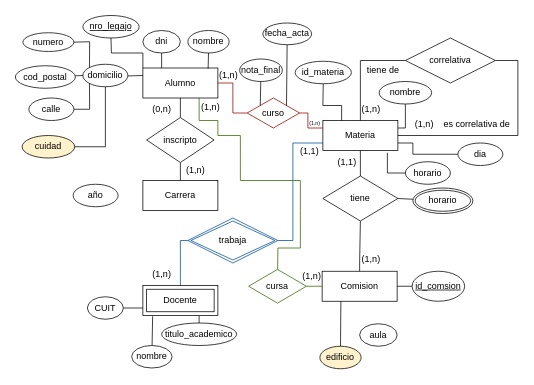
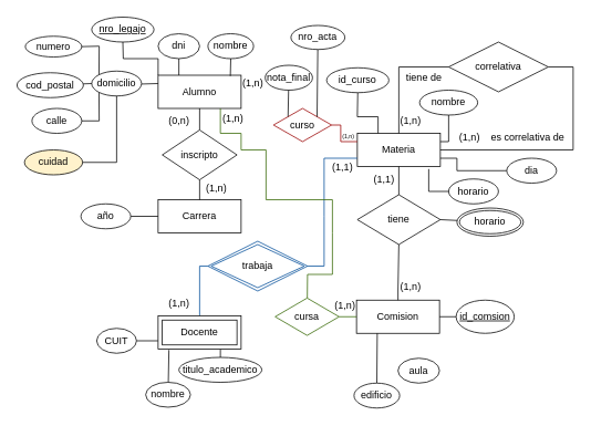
  <mxCell id="0" />
  <mxCell id="1" parent="0" />
  <mxCell id="2" value="Alumno" style="whiteSpace=wrap;html=1;align=center;" vertex="1" parent="1"><mxGeometry x="190" y="90" width="100" height="40" as="geometry" /></mxCell>
  <mxCell id="3" value="Carrera" style="whiteSpace=wrap;html=1;align=center;" vertex="1" parent="1"><mxGeometry x="190" y="240" width="100" height="40" as="geometry" /></mxCell>
  <mxCell id="4" value="Materia" style="whiteSpace=wrap;html=1;align=center;" vertex="1" parent="1"><mxGeometry x="430" y="160" width="100" height="40" as="geometry" /></mxCell>
  <mxCell id="5" value="Comision" style="whiteSpace=wrap;html=1;align=center;" vertex="1" parent="1"><mxGeometry x="429" y="361" width="100" height="40" as="geometry" /></mxCell>
  <mxCell id="6" value="tiene" style="shape=rhombus;perimeter=rhombusPerimeter;whiteSpace=wrap;html=1;align=center;" vertex="1" parent="1"><mxGeometry x="430" y="234" width="100" height="60" as="geometry" /></mxCell>
  <mxCell id="7" value="" style="endArrow=none;html=1;rounded=0;exitX=0.5;exitY=0;exitDx=0;exitDy=0;entryX=0.5;entryY=1;entryDx=0;entryDy=0;" edge="1" parent="1" source="6" target="4"><mxGeometry relative="1" as="geometry"><mxPoint x="260" y="230" as="sourcePoint" /><mxPoint x="420" y="230" as="targetPoint" /></mxGeometry></mxCell>
  <mxCell id="8" value="(1,1)" style="text;html=1;align=center;verticalAlign=middle;resizable=0;points=[];autosize=1;strokeColor=none;fillColor=none;" vertex="1" parent="1"><mxGeometry x="437" y="201" width="50" height="30" as="geometry" /></mxCell>
  <mxCell id="9" value="" style="endArrow=none;html=1;rounded=0;exitX=0.5;exitY=0;exitDx=0;exitDy=0;entryX=0.5;entryY=1;entryDx=0;entryDy=0;" edge="1" parent="1" source="5" target="6"><mxGeometry relative="1" as="geometry"><mxPoint x="259" y="271" as="sourcePoint" /><mxPoint x="479" y="335" as="targetPoint" /><Array as="points"><mxPoint x="479" y="350" /></Array></mxGeometry></mxCell>
  <mxCell id="10" value="(1,n)" style="text;html=1;align=center;verticalAlign=middle;resizable=0;points=[];autosize=1;strokeColor=none;fillColor=none;" vertex="1" parent="1"><mxGeometry x="469" y="330" width="50" height="30" as="geometry" /></mxCell>
  <mxCell id="11" value="dni" style="ellipse;whiteSpace=wrap;html=1;align=center;" vertex="1" parent="1"><mxGeometry x="190" y="40" width="50" height="30" as="geometry" /></mxCell>
  <mxCell id="12" value="" style="endArrow=none;html=1;rounded=0;exitX=0.25;exitY=0;exitDx=0;exitDy=0;entryX=0.5;entryY=1;entryDx=0;entryDy=0;" edge="1" parent="1" source="2" target="11"><mxGeometry relative="1" as="geometry"><mxPoint x="260" y="230" as="sourcePoint" /><mxPoint x="420" y="230" as="targetPoint" /></mxGeometry></mxCell>
  <mxCell id="13" value="" style="endArrow=none;html=1;rounded=0;exitX=0.87;exitY=0.025;exitDx=0;exitDy=0;exitPerimeter=0;" edge="1" parent="1" source="2" target="14"><mxGeometry relative="1" as="geometry"><mxPoint x="260" y="230" as="sourcePoint" /><mxPoint x="265" y="70" as="targetPoint" /></mxGeometry></mxCell>
  <mxCell id="14" value="nombre" style="ellipse;whiteSpace=wrap;html=1;align=center;" vertex="1" parent="1"><mxGeometry x="250" y="40" width="55" height="30" as="geometry" /></mxCell>
  <mxCell id="15" value="nro_legajo" style="ellipse;whiteSpace=wrap;html=1;align=center;fontStyle=4" vertex="1" parent="1"><mxGeometry x="110" y="20" width="75" height="30" as="geometry" /></mxCell>
  <mxCell id="16" value="" style="endArrow=none;html=1;rounded=0;exitX=0;exitY=0.25;exitDx=0;exitDy=0;" edge="1" parent="1" source="2" target="17"><mxGeometry relative="1" as="geometry"><mxPoint x="260" y="230" as="sourcePoint" /><mxPoint x="120" y="100" as="targetPoint" /></mxGeometry></mxCell>
  <mxCell id="17" value="domicilio" style="ellipse;whiteSpace=wrap;html=1;align=center;" vertex="1" parent="1"><mxGeometry x="110" y="85" width="60" height="30" as="geometry" /></mxCell>
  <mxCell id="18" value="" style="endArrow=none;html=1;rounded=0;exitX=0;exitY=1;exitDx=0;exitDy=0;" edge="1" parent="1" source="17" target="19"><mxGeometry relative="1" as="geometry"><mxPoint x="60" y="230" as="sourcePoint" /><mxPoint x="70" y="140" as="targetPoint" /><Array as="points"><mxPoint x="119" y="145" /></Array></mxGeometry></mxCell>
  <mxCell id="19" value="calle" style="ellipse;whiteSpace=wrap;html=1;align=center;" vertex="1" parent="1"><mxGeometry x="38" y="130" width="60" height="30" as="geometry" /></mxCell>
  <mxCell id="20" value="numero" style="ellipse;whiteSpace=wrap;html=1;align=center;" vertex="1" parent="1"><mxGeometry y="43" width="68" height="25" as="geometry" x="30" /></mxCell>
  <mxCell id="21" value="" style="endArrow=none;html=1;rounded=0;exitX=0;exitY=0;exitDx=0;exitDy=0;entryX=1;entryY=0.5;entryDx=0;entryDy=0;" edge="1" parent="1" source="17" target="20"><mxGeometry relative="1" as="geometry"><mxPoint x="60" y="230" as="sourcePoint" /><mxPoint x="119" y="60" as="targetPoint" /><Array as="points"><mxPoint x="119" y="55" /></Array></mxGeometry></mxCell>
  <mxCell id="22" value="" style="endArrow=none;html=1;rounded=0;exitX=0;exitY=0.5;exitDx=0;exitDy=0;" edge="1" parent="1" source="17" target="23"><mxGeometry relative="1" as="geometry"><mxPoint x="60" y="230" as="sourcePoint" /><mxPoint x="50" y="100" as="targetPoint" /></mxGeometry></mxCell>
  <mxCell id="23" value="cod_postal" style="ellipse;whiteSpace=wrap;html=1;align=center;" vertex="1" parent="1"><mxGeometry x="20" y="87" width="80" height="30" as="geometry" /></mxCell>
  <mxCell id="24" value="cuidad" style="ellipse;whiteSpace=wrap;html=1;align=center;fillColor=#fff2cc;" vertex="1" parent="1"><mxGeometry x="29" y="180" width="70" height="30" as="geometry" /></mxCell>
  <mxCell id="25" value="" style="endArrow=none;html=1;rounded=0;exitX=1;exitY=0.5;exitDx=0;exitDy=0;entryX=0.5;entryY=1;entryDx=0;entryDy=0;" edge="1" parent="1" source="24" target="17"><mxGeometry relative="1" as="geometry"><mxPoint x="60" y="230" as="sourcePoint" /><mxPoint x="220" y="230" as="targetPoint" /><Array as="points"><mxPoint x="140" y="195" /></Array></mxGeometry></mxCell>
  <mxCell id="26" value="" style="endArrow=none;html=1;rounded=0;exitX=0.5;exitY=1;exitDx=0;exitDy=0;" edge="1" parent="1" source="2" target="27"><mxGeometry relative="1" as="geometry"><mxPoint x="60" y="230" as="sourcePoint" /><mxPoint x="240" y="180" as="targetPoint" /></mxGeometry></mxCell>
  <mxCell id="27" value="inscripto" style="shape=rhombus;perimeter=rhombusPerimeter;whiteSpace=wrap;html=1;align=center;" vertex="1" parent="1"><mxGeometry x="195" y="156" width="90" height="60" as="geometry" /></mxCell>
  <mxCell id="28" value="" style="endArrow=none;html=1;rounded=0;exitX=0.5;exitY=1;exitDx=0;exitDy=0;entryX=0.5;entryY=0;entryDx=0;entryDy=0;" edge="1" parent="1" source="27" target="3"><mxGeometry relative="1" as="geometry"><mxPoint x="250" y="220" as="sourcePoint" /><mxPoint x="220" y="230" as="targetPoint" /></mxGeometry></mxCell>
+ <mxCell id="29" value="" style="endArrow=none;html=1;rounded=0;entryX=0;entryY=0.5;entryDx=0;entryDy=0;exitX=1;exitY=0.5;exitDx=0;exitDy=0;" edge="1" parent="1" source="30" target="3"><mxGeometry relative="1" as="geometry"><mxPoint x="120" y="260" as="sourcePoint" /><mxPoint x="220" y="230" as="targetPoint" /></mxGeometry></mxCell>
  <mxCell id="30" value="año" style="ellipse;whiteSpace=wrap;html=1;align=center;" vertex="1" parent="1"><mxGeometry x="97" y="245" width="60" height="30" as="geometry" /></mxCell>
  <mxCell id="31" value="" style="endArrow=none;html=1;rounded=0;exitX=0.25;exitY=0;exitDx=0;exitDy=0;" edge="1" parent="1" source="4" target="32"><mxGeometry relative="1" as="geometry"><mxPoint x="230" y="230" as="sourcePoint" /><mxPoint x="455" y="120" as="targetPoint" /><Array as="points"><mxPoint x="455" y="140" /><mxPoint x="430" y="140" /></Array></mxGeometry></mxCell>
- <mxCell id="32" value="id_materia" style="ellipse;whiteSpace=wrap;html=1;align=center;" vertex="1" parent="1"><mxGeometry x="393" y="81" width="75" height="30" as="geometry" /></mxCell>
+ <mxCell id="32" value="id_curso" style="ellipse;whiteSpace=wrap;html=1;align=center;" vertex="1" parent="1"><mxGeometry x="393" y="81" width="75" height="30" as="geometry" /></mxCell>
  <mxCell id="33" value="nombre" style="ellipse;whiteSpace=wrap;html=1;align=center;" vertex="1" parent="1"><mxGeometry x="505" y="108" width="70" height="30" as="geometry" /></mxCell>
  <mxCell id="34" value="" style="endArrow=none;html=1;rounded=0;exitX=1;exitY=0.25;exitDx=0;exitDy=0;entryX=0.5;entryY=1;entryDx=0;entryDy=0;" edge="1" parent="1" source="4" target="33"><mxGeometry relative="1" as="geometry"><mxPoint x="390" y="230" as="sourcePoint" /><mxPoint x="550" y="230" as="targetPoint" /><Array as="points"><mxPoint x="540" y="170" /></Array></mxGeometry></mxCell>
  <mxCell id="35" value="" style="endArrow=none;html=1;rounded=0;exitX=1;exitY=0.75;exitDx=0;exitDy=0;" edge="1" parent="1" source="4" target="36"><mxGeometry relative="1" as="geometry"><mxPoint x="560" y="210" as="sourcePoint" /><mxPoint x="590" y="180" as="targetPoint" /><Array as="points"><mxPoint x="550" y="190" /><mxPoint x="550" y="205" /></Array></mxGeometry></mxCell>
  <mxCell id="36" value="dia" style="ellipse;whiteSpace=wrap;html=1;align=center;" vertex="1" parent="1"><mxGeometry x="610" y="190" width="60" height="30" as="geometry" /></mxCell>
  <mxCell id="37" value="" style="endArrow=none;html=1;rounded=0;exitX=0.86;exitY=1.075;exitDx=0;exitDy=0;exitPerimeter=0;" edge="1" parent="1" source="4" target="38"><mxGeometry relative="1" as="geometry"><mxPoint x="390" y="230" as="sourcePoint" /><mxPoint x="550" y="230" as="targetPoint" /><Array as="points"><mxPoint x="516" y="230" /></Array></mxGeometry></mxCell>
  <mxCell id="38" value="horario" style="ellipse;whiteSpace=wrap;html=1;align=center;" vertex="1" parent="1"><mxGeometry x="540" y="215" width="60" height="30" as="geometry" /></mxCell>
  <mxCell id="39" value="" style="endArrow=none;html=1;rounded=0;exitX=0;exitY=0.75;exitDx=0;exitDy=0;entryX=1;entryY=0.5;entryDx=0;entryDy=0;" edge="1" parent="1" target="40"><mxGeometry relative="1" as="geometry"><mxPoint x="190" y="410" as="sourcePoint" /><mxPoint x="150" y="410" as="targetPoint" /></mxGeometry></mxCell>
  <mxCell id="40" value="CUIT" style="ellipse;whiteSpace=wrap;html=1;align=center;" vertex="1" parent="1"><mxGeometry x="116" y="395" width="48" height="30" as="geometry" /></mxCell>
  <mxCell id="41" value="" style="endArrow=none;html=1;rounded=0;exitX=0.13;exitY=1.025;exitDx=0;exitDy=0;exitPerimeter=0;" edge="1" parent="1" target="42"><mxGeometry relative="1" as="geometry"><mxPoint x="203" y="421" as="sourcePoint" /><mxPoint x="200" y="481" as="targetPoint" /></mxGeometry></mxCell>
  <mxCell id="42" value="nombre" style="ellipse;whiteSpace=wrap;html=1;align=center;" vertex="1" parent="1"><mxGeometry x="175" y="460" width="54" height="30" as="geometry" /></mxCell>
  <mxCell id="43" value="" style="endArrow=none;html=1;rounded=0;exitX=0.75;exitY=1;exitDx=0;exitDy=0;" edge="1" parent="1" target="44"><mxGeometry relative="1" as="geometry"><mxPoint x="265" y="420" as="sourcePoint" /><mxPoint x="265" y="450" as="targetPoint" /></mxGeometry></mxCell>
  <mxCell id="44" value="titulo_academico" style="ellipse;whiteSpace=wrap;html=1;align=center;" vertex="1" parent="1"><mxGeometry x="215" y="430" width="100" height="30" as="geometry" /></mxCell>
  <mxCell id="45" value="" style="endArrow=none;html=1;rounded=0;exitX=0.5;exitY=0;exitDx=0;exitDy=0;entryX=0;entryY=0.5;entryDx=0;entryDy=0;" edge="1" parent="1" source="4" target="46"><mxGeometry relative="1" as="geometry"><mxPoint x="430" y="170" as="sourcePoint" /><mxPoint x="600" y="80" as="targetPoint" /><Array as="points"><mxPoint x="480" y="80" /></Array></mxGeometry></mxCell>
  <mxCell id="46" value="correlativa" style="shape=rhombus;perimeter=rhombusPerimeter;whiteSpace=wrap;html=1;align=center;" vertex="1" parent="1"><mxGeometry x="540" y="50" width="120" height="60" as="geometry" /></mxCell>
  <mxCell id="47" value="" style="endArrow=none;html=1;rounded=0;exitX=1;exitY=0.5;exitDx=0;exitDy=0;entryX=1;entryY=0.5;entryDx=0;entryDy=0;" edge="1" parent="1" source="4" target="46"><mxGeometry relative="1" as="geometry"><mxPoint x="430" y="170" as="sourcePoint" /><mxPoint x="590" y="170" as="targetPoint" /><Array as="points"><mxPoint x="690" y="180" /><mxPoint x="690" y="80" /></Array></mxGeometry></mxCell>
  <mxCell id="48" value="" style="endArrow=none;html=1;rounded=0;exitX=1;exitY=0.5;exitDx=0;exitDy=0;" edge="1" parent="1" source="6" target="49"><mxGeometry relative="1" as="geometry"><mxPoint x="430" y="170" as="sourcePoint" /><mxPoint x="550.039" y="264.334" as="targetPoint" /></mxGeometry></mxCell>
  <mxCell id="49" value="horario" style="ellipse;shape=doubleEllipse;margin=3;whiteSpace=wrap;html=1;align=center;" vertex="1" parent="1"><mxGeometry x="550" y="250" width="80" height="34" as="geometry" /></mxCell>
  <mxCell id="50" value="" style="endArrow=none;html=1;rounded=0;exitX=1;exitY=0.5;exitDx=0;exitDy=0;" edge="1" parent="1" source="5" target="51"><mxGeometry relative="1" as="geometry"><mxPoint x="359" y="311" as="sourcePoint" /><mxPoint x="569" y="381" as="targetPoint" /></mxGeometry></mxCell>
  <mxCell id="51" value="id_comsion" style="ellipse;whiteSpace=wrap;html=1;align=center;fontStyle=4;" vertex="1" parent="1"><mxGeometry x="549" y="361" width="70" height="40" as="geometry" /></mxCell>
  <mxCell id="52" value="aula" style="ellipse;whiteSpace=wrap;html=1;align=center;" vertex="1" parent="1"><mxGeometry x="479" y="431" width="50" height="30" as="geometry" /></mxCell>
  <mxCell id="53" value="" style="endArrow=none;html=1;rounded=0;exitX=0.25;exitY=1;exitDx=0;exitDy=0;" edge="1" parent="1" source="5" target="54"><mxGeometry relative="1" as="geometry"><mxPoint x="359" y="311" as="sourcePoint" /><mxPoint x="454" y="471" as="targetPoint" /></mxGeometry></mxCell>
- <mxCell id="54" value="edificio" style="ellipse;whiteSpace=wrap;html=1;align=center;fillColor=#fff2cc;" vertex="1" parent="1"><mxGeometry x="426" y="461" width="55" height="30" as="geometry" /></mxCell>
+ <mxCell id="54" value="edificio" style="ellipse;whiteSpace=wrap;html=1;align=center;" vertex="1" parent="1"><mxGeometry x="426" y="461" width="55" height="30" as="geometry" /></mxCell>
  <mxCell id="55" value="tiene de" style="text;html=1;align=center;verticalAlign=middle;resizable=0;points=[];autosize=1;strokeColor=none;fillColor=none;" vertex="1" parent="1"><mxGeometry x="475" y="78" width="70" height="30" as="geometry" /></mxCell>
  <mxCell id="56" value="(1,n)" style="text;html=1;align=center;verticalAlign=middle;resizable=0;points=[];autosize=1;strokeColor=none;fillColor=none;" vertex="1" parent="1"><mxGeometry x="469" y="130" width="50" height="30" as="geometry" /></mxCell>
  <mxCell id="57" value="es correlativa de" style="text;html=1;align=center;verticalAlign=middle;resizable=0;points=[];autosize=1;strokeColor=none;fillColor=none;" vertex="1" parent="1"><mxGeometry x="580" y="150" width="110" height="30" as="geometry" /></mxCell>
  <mxCell id="58" value="(1,n)" style="text;html=1;align=center;verticalAlign=middle;resizable=0;points=[];autosize=1;strokeColor=none;fillColor=none;" vertex="1" parent="1"><mxGeometry x="540" y="150" width="50" height="30" as="geometry" /></mxCell>
  <mxCell id="59" value="(1,n)" style="text;html=1;align=center;verticalAlign=middle;resizable=0;points=[];autosize=1;strokeColor=none;fillColor=none;" vertex="1" parent="1"><mxGeometry x="235" y="212" width="50" height="30" as="geometry" /></mxCell>
  <mxCell id="60" value="(0,n)" style="text;html=1;align=center;verticalAlign=middle;resizable=0;points=[];autosize=1;strokeColor=none;fillColor=none;" vertex="1" parent="1"><mxGeometry x="190" y="130" width="50" height="30" as="geometry" /></mxCell>
  <mxCell id="61" value="" style="endArrow=none;html=1;rounded=0;exitX=0.5;exitY=0;exitDx=0;exitDy=0;entryX=0;entryY=0.5;entryDx=0;entryDy=0;strokeColor=#004C99;" edge="1" parent="1" target="66"><mxGeometry relative="1" as="geometry"><mxPoint x="240" y="380" as="sourcePoint" /><mxPoint x="260" y="320" as="targetPoint" /><Array as="points"><mxPoint x="240" y="320" /></Array></mxGeometry></mxCell>
  <mxCell id="62" value="" style="endArrow=none;html=1;rounded=0;exitX=1;exitY=0.5;exitDx=0;exitDy=0;entryX=0;entryY=0.75;entryDx=0;entryDy=0;strokeColor=#004C99;" edge="1" parent="1" source="66" target="4"><mxGeometry relative="1" as="geometry"><mxPoint x="350" y="320" as="sourcePoint" /><mxPoint x="420" y="260" as="targetPoint" /><Array as="points"><mxPoint x="370" y="320" /><mxPoint x="390" y="320" /><mxPoint x="390" y="260" /><mxPoint x="390" y="190" /></Array></mxGeometry></mxCell>
  <mxCell id="63" value="(1,1)" style="text;html=1;align=center;verticalAlign=middle;resizable=0;points=[];autosize=1;strokeColor=none;fillColor=none;" vertex="1" parent="1"><mxGeometry x="387" y="186" width="50" height="30" as="geometry" /></mxCell>
  <mxCell id="64" value="(1,n)" style="text;html=1;align=center;verticalAlign=middle;resizable=0;points=[];autosize=1;strokeColor=none;fillColor=none;" vertex="1" parent="1"><mxGeometry x="190" y="350" width="50" height="30" as="geometry" /></mxCell>
  <mxCell id="65" value="Docente" style="shape=ext;margin=3;double=1;whiteSpace=wrap;html=1;align=center;" vertex="1" parent="1"><mxGeometry x="190" y="380" width="100" height="40" as="geometry" /></mxCell>
  <mxCell id="66" value="trabaja" style="shape=rhombus;double=1;perimeter=rhombusPerimeter;whiteSpace=wrap;html=1;align=center;strokeColor=#004C99;" vertex="1" parent="1"><mxGeometry x="250" y="290" width="120" height="60" as="geometry" /></mxCell>
- <mxCell id="67" value="" style="endArrow=none;html=1;rounded=0;exitX=1;exitY=0.5;exitDx=0;exitDy=0;entryX=0;entryY=0.5;entryDx=0;entryDy=0;strokeColor=#990000;" edge="1" parent="1" source="2" target="68"><mxGeometry relative="1" as="geometry"><mxPoint x="260" y="210" as="sourcePoint" /><mxPoint x="340" y="160" as="targetPoint" /><Array as="points"><mxPoint x="310" y="110" /><mxPoint x="310" y="130" /><mxPoint x="310" y="150" /></Array></mxGeometry></mxCell>
  <mxCell id="68" value="curso" style="shape=rhombus;perimeter=rhombusPerimeter;whiteSpace=wrap;html=1;align=center;strokeColor=#990000;" vertex="1" parent="1"><mxGeometry x="329" y="130" width="70" height="40" as="geometry" /></mxCell>
  <mxCell id="69" value="" style="endArrow=none;html=1;rounded=0;exitX=1;exitY=0.5;exitDx=0;exitDy=0;entryX=0;entryY=0.25;entryDx=0;entryDy=0;strokeColor=#990000;" edge="1" parent="1" source="68" target="4"><mxGeometry relative="1" as="geometry"><mxPoint x="260" y="210" as="sourcePoint" /><mxPoint x="420" y="210" as="targetPoint" /><Array as="points"><mxPoint x="410" y="150" /><mxPoint x="410" y="170" /></Array></mxGeometry></mxCell>
  <mxCell id="70" value="" style="endArrow=none;html=1;rounded=0;exitX=0.5;exitY=1;exitDx=0;exitDy=0;entryX=0;entryY=0;entryDx=0;entryDy=0;" edge="1" parent="1" source="15" target="2"><mxGeometry relative="1" as="geometry"><mxPoint x="280" y="250" as="sourcePoint" /><mxPoint x="440" y="250" as="targetPoint" /><Array as="points"><mxPoint x="148" y="70" /><mxPoint x="190" y="70" /></Array></mxGeometry></mxCell>
  <mxCell id="71" value="" style="endArrow=none;html=1;rounded=0;exitX=0;exitY=0;exitDx=0;exitDy=0;" edge="1" parent="1" source="68" target="72"><mxGeometry relative="1" as="geometry"><mxPoint x="280" y="250" as="sourcePoint" /><mxPoint x="347" y="110" as="targetPoint" /></mxGeometry></mxCell>
  <mxCell id="72" value="nota_final" style="ellipse;whiteSpace=wrap;html=1;align=center;" vertex="1" parent="1"><mxGeometry x="319" y="78" width="57" height="30" as="geometry" /></mxCell>
  <mxCell id="73" value="" style="endArrow=none;html=1;rounded=0;exitX=1;exitY=0;exitDx=0;exitDy=0;" edge="1" parent="1" source="68" target="74"><mxGeometry relative="1" as="geometry"><mxPoint x="280" y="250" as="sourcePoint" /><mxPoint x="383" y="38.947" as="targetPoint" /></mxGeometry></mxCell>
- <mxCell id="74" value="fecha_acta" style="ellipse;whiteSpace=wrap;html=1;align=center;" vertex="1" parent="1"><mxGeometry x="350" y="30" width="65" height="28.95" as="geometry" /></mxCell>
+ <mxCell id="74" value="nro_acta" style="ellipse;whiteSpace=wrap;html=1;align=center;" vertex="1" parent="1"><mxGeometry x="350" y="30" width="65" height="28.95" as="geometry" /></mxCell>
  <mxCell id="75" value="" style="endArrow=none;html=1;rounded=0;exitX=0.75;exitY=1;exitDx=0;exitDy=0;strokeColor=#336600;" edge="1" parent="1" source="2" target="76"><mxGeometry relative="1" as="geometry"><mxPoint x="280" y="180" as="sourcePoint" /><mxPoint x="340" y="210" as="targetPoint" /><Array as="points"><mxPoint x="265" y="160" /><mxPoint x="290" y="160" /><mxPoint x="290" y="180" /><mxPoint x="320" y="180" /><mxPoint x="320" y="240" /><mxPoint x="400" y="240" /><mxPoint x="400" y="280" /><mxPoint x="400" y="330" /><mxPoint x="370" y="330" /></Array></mxGeometry></mxCell>
  <mxCell id="76" value="cursa" style="shape=rhombus;perimeter=rhombusPerimeter;whiteSpace=wrap;html=1;align=center;strokeColor=#336600;" vertex="1" parent="1"><mxGeometry x="331" y="358.5" width="77" height="45" as="geometry" /></mxCell>
  <mxCell id="77" value="" style="endArrow=none;html=1;rounded=0;exitX=1;exitY=0.5;exitDx=0;exitDy=0;entryX=0;entryY=0.5;entryDx=0;entryDy=0;strokeColor=#336600;" edge="1" parent="1" source="76" target="5"><mxGeometry relative="1" as="geometry"><mxPoint x="420" y="390" as="sourcePoint" /><mxPoint x="580" y="390" as="targetPoint" /></mxGeometry></mxCell>
  <mxCell id="78" value="(1,n)" style="text;html=1;align=center;verticalAlign=middle;resizable=0;points=[];autosize=1;strokeColor=none;fillColor=none;" vertex="1" parent="1"><mxGeometry x="255" y="128" width="50" height="30" as="geometry" /></mxCell>
  <mxCell id="79" value="(1,n)" style="text;html=1;align=center;verticalAlign=middle;resizable=0;points=[];autosize=1;strokeColor=none;fillColor=none;" vertex="1" parent="1"><mxGeometry x="390" y="353" width="50" height="30" as="geometry" /></mxCell>
  <mxCell id="80" value="(1,n)" style="text;html=1;align=center;verticalAlign=middle;resizable=0;points=[];autosize=1;strokeColor=none;fillColor=none;fontSize=7;" vertex="1" parent="1"><mxGeometry x="399" y="155" width="40" height="20" as="geometry" /></mxCell>
  <mxCell id="81" value="(1,n)" style="text;html=1;align=center;verticalAlign=middle;resizable=0;points=[];autosize=1;strokeColor=none;fillColor=none;" vertex="1" parent="1"><mxGeometry x="279" y="85" width="50" height="30" as="geometry" /></mxCell>
